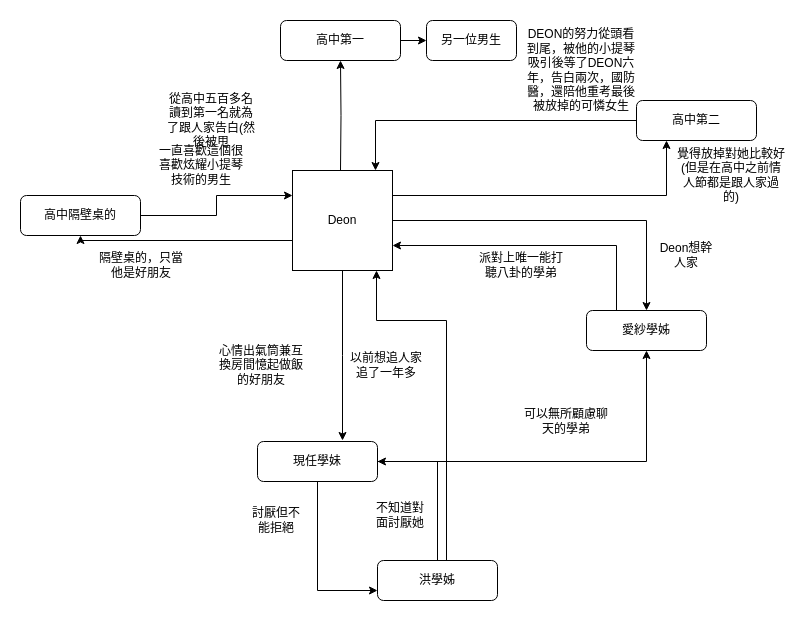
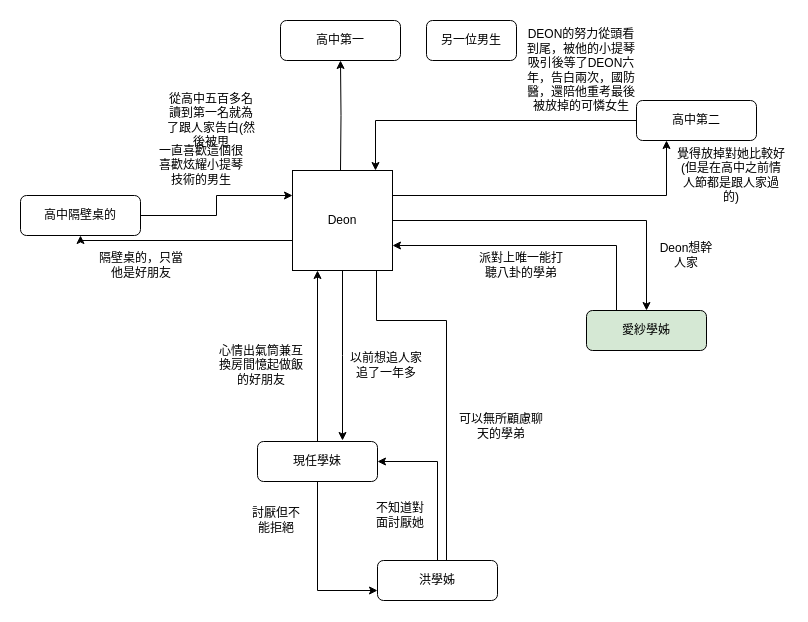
  <mxCell id="0" />
  <mxCell id="1" parent="0" />
- <mxCell id="2" style="edgeStyle=orthogonalEdgeStyle;rounded=0;orthogonalLoop=1;jettySize=auto;html=1;exitX=1;exitY=0.5;exitDx=0;exitDy=0;" parent="1" source="3" target="14" edge="1"><mxGeometry relative="1" as="geometry" /></mxCell>
  <mxCell id="3" value="高中第一" style="rounded=1;whiteSpace=wrap;html=1;fontSize=12;glass=0;strokeWidth=1;shadow=0;" parent="1" vertex="1"><mxGeometry x="280" y="20" width="120" height="40" as="geometry" /></mxCell>
  <mxCell id="4" style="edgeStyle=orthogonalEdgeStyle;rounded=0;orthogonalLoop=1;jettySize=auto;html=1;exitX=0.5;exitY=0;exitDx=0;exitDy=0;entryX=0.5;entryY=1;entryDx=0;entryDy=0;" parent="1" target="3" edge="1"><mxGeometry relative="1" as="geometry"><mxPoint x="340" y="170" as="sourcePoint" /></mxGeometry></mxCell>
  <mxCell id="5" style="edgeStyle=orthogonalEdgeStyle;rounded=0;orthogonalLoop=1;jettySize=auto;html=1;entryX=0.83;entryY=0;entryDx=0;entryDy=0;entryPerimeter=0;" parent="1" source="6" target="25" edge="1"><mxGeometry relative="1" as="geometry" /></mxCell>
  <mxCell id="6" value="高中第二" style="rounded=1;whiteSpace=wrap;html=1;fontSize=12;glass=0;strokeWidth=1;shadow=0;" parent="1" vertex="1"><mxGeometry x="636" y="100" width="120" height="40" as="geometry" /></mxCell>
  <mxCell id="7" style="edgeStyle=orthogonalEdgeStyle;rounded=0;orthogonalLoop=1;jettySize=auto;html=1;entryX=0;entryY=0.75;entryDx=0;entryDy=0;" parent="1" source="9" target="17" edge="1"><mxGeometry relative="1" as="geometry" /></mxCell>
- <mxCell id="8" style="edgeStyle=orthogonalEdgeStyle;rounded=0;orthogonalLoop=1;jettySize=auto;html=1;" parent="1" source="9" target="13" edge="1"><mxGeometry relative="1" as="geometry" /></mxCell>
+ <mxCell id="8" style="edgeStyle=orthogonalEdgeStyle;rounded=0;orthogonalLoop=1;jettySize=auto;html=1;entryX=0.25;entryY=1;entryDx=0;entryDy=0;" parent="1" source="9" target="25" edge="1"><mxGeometry relative="1" as="geometry" /></mxCell>
  <mxCell id="9" value="現任學妹" style="rounded=1;whiteSpace=wrap;html=1;fontSize=12;glass=0;strokeWidth=1;shadow=0;" parent="1" vertex="1"><mxGeometry x="257" y="441" width="120" height="40" as="geometry" /></mxCell>
  <mxCell id="10" style="edgeStyle=orthogonalEdgeStyle;rounded=0;orthogonalLoop=1;jettySize=auto;html=1;entryX=0;entryY=0.25;entryDx=0;entryDy=0;" parent="1" source="11" target="25" edge="1"><mxGeometry relative="1" as="geometry" /></mxCell>
  <mxCell id="11" value="高中隔壁桌的" style="rounded=1;whiteSpace=wrap;html=1;fontSize=12;glass=0;strokeWidth=1;shadow=0;" parent="1" vertex="1"><mxGeometry x="20" y="195" width="120" height="40" as="geometry" /></mxCell>
  <mxCell id="12" style="edgeStyle=orthogonalEdgeStyle;rounded=0;orthogonalLoop=1;jettySize=auto;html=1;exitX=0.25;exitY=0;exitDx=0;exitDy=0;entryX=1;entryY=0.75;entryDx=0;entryDy=0;" parent="1" source="13" target="25" edge="1"><mxGeometry relative="1" as="geometry" /></mxCell>
- <mxCell id="13" value="愛紗學姊" style="rounded=1;whiteSpace=wrap;html=1;fontSize=12;glass=0;strokeWidth=1;shadow=0;" parent="1" vertex="1"><mxGeometry x="586" y="310" width="120" height="40" as="geometry" /></mxCell>
+ <mxCell id="13" value="愛紗學姊" style="rounded=1;whiteSpace=wrap;html=1;fontSize=12;glass=0;strokeWidth=1;shadow=0;fillColor=#d5e8d4;" parent="1" vertex="1"><mxGeometry x="586" y="310" width="120" height="40" as="geometry" /></mxCell>
  <mxCell id="14" value="另一位男生" style="rounded=1;whiteSpace=wrap;html=1;fontSize=12;glass=0;strokeWidth=1;shadow=0;" parent="1" vertex="1"><mxGeometry x="426" y="20" width="90" height="40" as="geometry" /></mxCell>
  <mxCell id="15" value="" style="edgeStyle=orthogonalEdgeStyle;rounded=0;orthogonalLoop=1;jettySize=auto;entryX=1;entryY=0.5;entryDx=0;entryDy=0;html=1;" parent="1" source="17" target="9" edge="1"><mxGeometry relative="1" as="geometry" /></mxCell>
- <mxCell id="16" style="edgeStyle=orthogonalEdgeStyle;rounded=0;orthogonalLoop=1;jettySize=auto;html=1;exitX=0.75;exitY=0;exitDx=0;exitDy=0;entryX=0.84;entryY=1;entryDx=0;entryDy=0;entryPerimeter=0;" parent="1" source="17" target="25" edge="1"><mxGeometry relative="1" as="geometry"><Array as="points"><mxPoint x="446" y="320" /><mxPoint x="376" y="320" /></Array></mxGeometry></mxCell>
+ <mxCell id="16" style="edgeStyle=orthogonalEdgeStyle;rounded=0;orthogonalLoop=1;jettySize=auto;html=1;exitX=0.75;exitY=0;exitDx=0;exitDy=0;entryX=0.84;entryY=1;entryDx=0;entryDy=0;entryPerimeter=0;endArrow=none;" parent="1" source="17" target="25" edge="1"><mxGeometry relative="1" as="geometry"><Array as="points"><mxPoint x="446" y="320" /><mxPoint x="376" y="320" /></Array></mxGeometry></mxCell>
  <mxCell id="17" value="洪學姊" style="rounded=1;whiteSpace=wrap;html=1;fontSize=12;glass=0;strokeWidth=1;shadow=0;" parent="1" vertex="1"><mxGeometry x="377" y="560" width="120" height="40" as="geometry" /></mxCell>
  <mxCell id="18" value="討厭但不能拒絕" style="text;html=1;strokeColor=none;fillColor=none;align=center;verticalAlign=middle;whiteSpace=wrap;rounded=0;" parent="1" vertex="1"><mxGeometry x="246" y="505" width="60" height="30" as="geometry" /></mxCell>
  <mxCell id="19" value="不知道對面討厭她" style="text;html=1;strokeColor=none;fillColor=none;align=center;verticalAlign=middle;whiteSpace=wrap;rounded=0;" parent="1" vertex="1"><mxGeometry x="370" y="500" width="60" height="30" as="geometry" /></mxCell>
  <mxCell id="20" value="Deon想幹人家" style="text;html=1;strokeColor=none;fillColor=none;align=center;verticalAlign=middle;whiteSpace=wrap;rounded=0;" parent="1" vertex="1"><mxGeometry x="656" y="240" width="60" height="30" as="geometry" /></mxCell>
  <mxCell id="21" style="edgeStyle=orthogonalEdgeStyle;rounded=0;orthogonalLoop=1;jettySize=auto;html=1;exitX=1;exitY=0.5;exitDx=0;exitDy=0;entryX=0.5;entryY=0;entryDx=0;entryDy=0;" parent="1" source="25" target="13" edge="1"><mxGeometry relative="1" as="geometry" /></mxCell>
  <mxCell id="22" style="edgeStyle=orthogonalEdgeStyle;rounded=0;orthogonalLoop=1;jettySize=auto;html=1;" parent="1" source="25" edge="1"><mxGeometry relative="1" as="geometry"><mxPoint x="342" y="440" as="targetPoint" /></mxGeometry></mxCell>
  <mxCell id="23" style="edgeStyle=orthogonalEdgeStyle;rounded=0;orthogonalLoop=1;jettySize=auto;html=1;exitX=1;exitY=0.25;exitDx=0;exitDy=0;entryX=0.25;entryY=1;entryDx=0;entryDy=0;" parent="1" source="25" target="6" edge="1"><mxGeometry relative="1" as="geometry" /></mxCell>
  <mxCell id="24" style="edgeStyle=orthogonalEdgeStyle;rounded=0;orthogonalLoop=1;jettySize=auto;html=1;entryX=0.5;entryY=1;entryDx=0;entryDy=0;" parent="1" source="25" target="11" edge="1"><mxGeometry relative="1" as="geometry"><Array as="points"><mxPoint x="80" y="240" /></Array></mxGeometry></mxCell>
  <mxCell id="25" value="Deon" style="whiteSpace=wrap;html=1;aspect=fixed;" parent="1" vertex="1"><mxGeometry x="292" y="170" width="100" height="100" as="geometry" /></mxCell>
  <mxCell id="26" value="派對上唯一能打聽八卦的學弟" style="text;html=1;strokeColor=none;fillColor=none;align=center;verticalAlign=middle;whiteSpace=wrap;rounded=0;" parent="1" vertex="1"><mxGeometry x="476" y="250" width="90" height="30" as="geometry" /></mxCell>
  <mxCell id="27" value="以前想追人家追了一年多" style="text;html=1;strokeColor=none;fillColor=none;align=center;verticalAlign=middle;whiteSpace=wrap;rounded=0;" parent="1" vertex="1"><mxGeometry x="346" y="350" width="80" height="30" as="geometry" /></mxCell>
  <mxCell id="28" value="心情出氣筒兼互換房間憶起做飯的好朋友" style="text;html=1;strokeColor=none;fillColor=none;align=center;verticalAlign=middle;whiteSpace=wrap;rounded=0;" parent="1" vertex="1"><mxGeometry x="216" y="350" width="90" height="30" as="geometry" /></mxCell>
- <mxCell id="29" value="可以無所顧慮聊天的學弟" style="text;html=1;strokeColor=none;fillColor=none;align=center;verticalAlign=middle;whiteSpace=wrap;rounded=0;" parent="1" vertex="1"><mxGeometry x="521" y="406" width="90" height="30" as="geometry" /></mxCell>
+ <mxCell id="29" value="可以無所顧慮聊天的學弟" style="text;html=1;strokeColor=none;fillColor=none;align=center;verticalAlign=middle;whiteSpace=wrap;rounded=0;" parent="1" vertex="1"><mxGeometry x="456" y="411" width="90" height="30" as="geometry" /></mxCell>
  <mxCell id="30" value="從高中五百多名讀到第一名就為了跟人家告白(然後被甩" style="text;html=1;strokeColor=none;fillColor=none;align=center;verticalAlign=middle;whiteSpace=wrap;rounded=0;" parent="1" vertex="1"><mxGeometry x="166" y="105" width="90" height="30" as="geometry" /></mxCell>
  <mxCell id="31" value="DEON的努力從頭看到尾，被他的小提琴吸引後等了DEON六年，告白兩次，國防醫，還陪他重考最後被放掉的可憐女生" style="text;html=1;strokeColor=none;fillColor=none;align=center;verticalAlign=middle;whiteSpace=wrap;rounded=0;" parent="1" vertex="1"><mxGeometry x="526" y="30" width="110" height="80" as="geometry" /></mxCell>
  <mxCell id="32" value="覺得放掉對她比較好(但是在高中之前情人節都是跟人家過的)" style="text;html=1;strokeColor=none;fillColor=none;align=center;verticalAlign=middle;whiteSpace=wrap;rounded=0;" parent="1" vertex="1"><mxGeometry x="676" y="160" width="110" height="30" as="geometry" /></mxCell>
  <mxCell id="33" value="隔壁桌的，只當他是好朋友" style="text;html=1;strokeColor=none;fillColor=none;align=center;verticalAlign=middle;whiteSpace=wrap;rounded=0;" parent="1" vertex="1"><mxGeometry x="96" y="250" width="90" height="30" as="geometry" /></mxCell>
  <mxCell id="34" value="一直喜歡這個很喜歡炫耀小提琴技術的男生" style="text;html=1;strokeColor=none;fillColor=none;align=center;verticalAlign=middle;whiteSpace=wrap;rounded=0;" parent="1" vertex="1"><mxGeometry x="156" y="150" width="90" height="30" as="geometry" /></mxCell>
